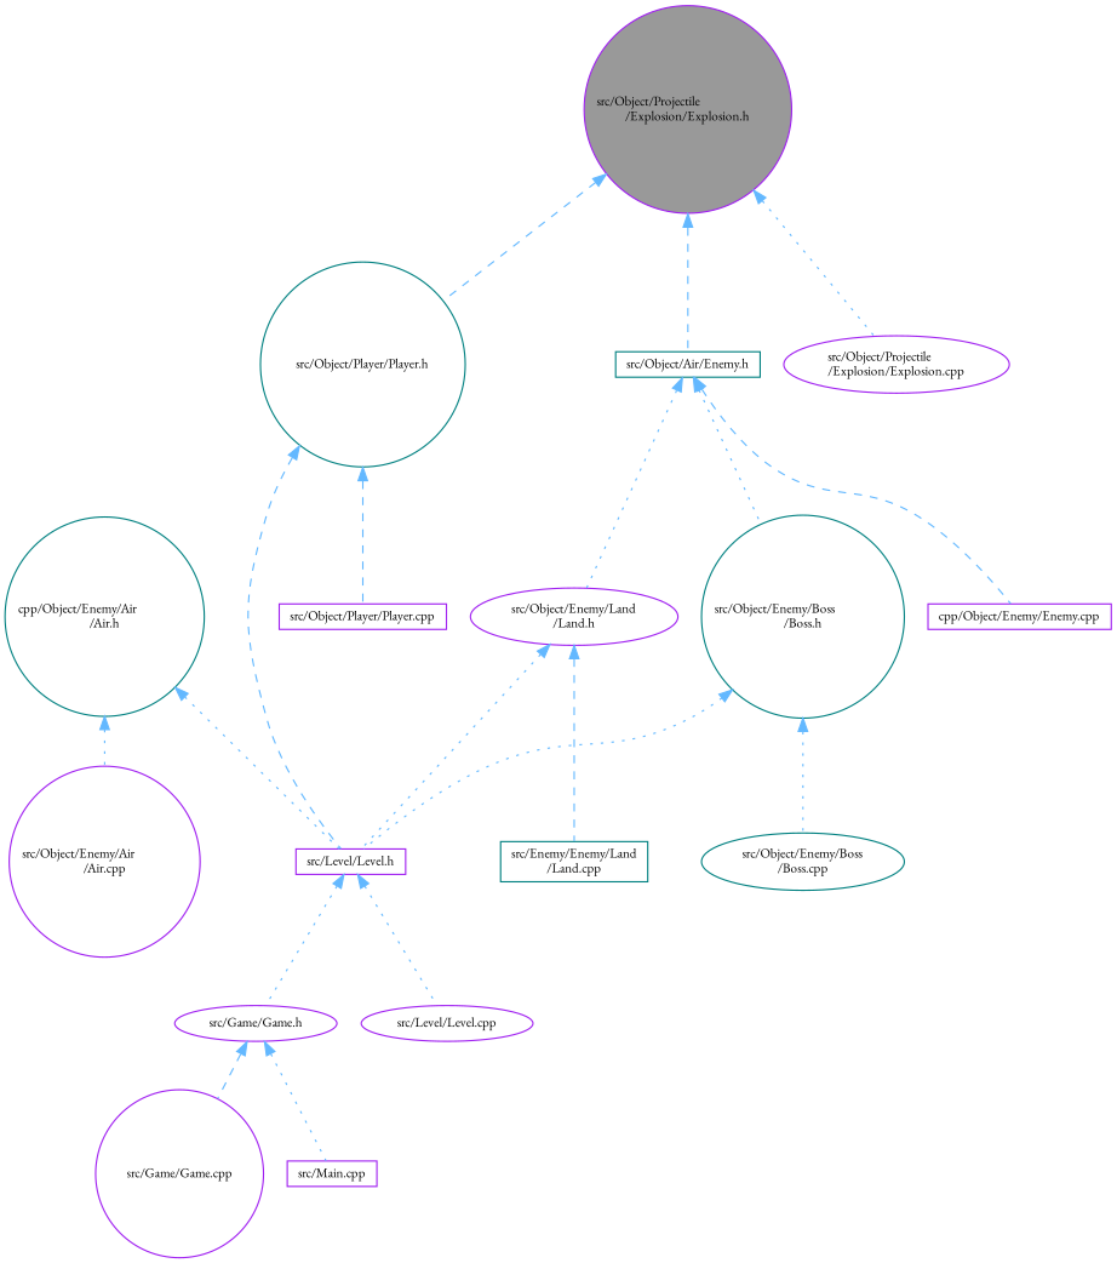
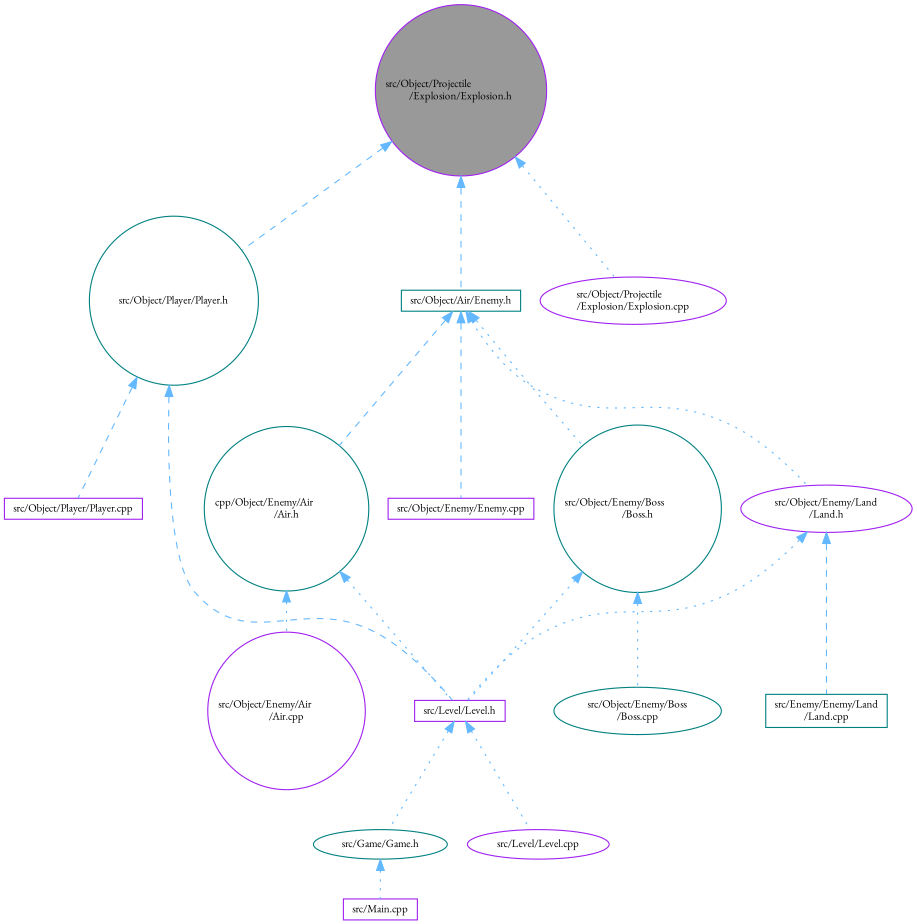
  digraph {
    fontname="EB Garamond"
    node [color=purple fillcolor=white fontname="EB Garamond" fontsize=10 shape=circle style=filled]
    edge [color=steelblue1 dir=back fontname="EB Garamond" fontsize=10 labelfontname=Helvetica labelfontsize=10 style=dotted]
    n1 [fillcolor=grey60 fontcolor=black height=0.2 label="src/Object/Projectile\l/Explosion/Explosion.h" width=0.4]
    n2 [color=teal height=0.2 label="src/Object/Air/Enemy.h" shape=box width=0.4]
    n3 [color=teal height=0.2 label="src/Object/Player/Player.h" width=0.4]
    n4 [height=0.2 label="src/Object/Projectile\l/Explosion/Explosion.cpp" shape=ellipse width=0.4]
    n5 [color=teal height=0.2 label="cpp/Object/Enemy/Air\l/Air.h" width=0.4]
    n6 [color=teal height=0.2 label="src/Object/Enemy/Boss\l/Boss.h" width=0.4]
-   n7 [height=0.2 label="cpp/Object/Enemy/Enemy.cpp" shape=box width=0.4]
+   n7 [height=0.2 label="src/Object/Enemy/Enemy.cpp" shape=box width=0.4]
    n8 [height=0.2 label="src/Object/Enemy/Land\l/Land.h" shape=ellipse width=0.4]
    n9 [height=0.2 label="src/Level/Level.h" shape=box width=0.4]
    n10 [height=0.2 label="src/Object/Player/Player.cpp" shape=box width=0.4]
    n11 [height=0.2 label="src/Object/Enemy/Air\l/Air.cpp" width=0.4]
    n12 [color=teal height=0.2 label="src/Object/Enemy/Boss\l/Boss.cpp" shape=ellipse width=0.4]
    n13 [color=teal height=0.2 label="src/Enemy/Enemy/Land\l/Land.cpp" shape=box width=0.4]
-   n14 [height=0.2 label="src/Game/Game.h" shape=ellipse width=0.4]
+   n14 [color=teal height=0.2 label="src/Game/Game.h" shape=ellipse width=0.4]
    n15 [height=0.2 label="src/Level/Level.cpp" shape=ellipse width=0.4]
-   n16 [height=0.2 label="src/Game/Game.cpp" width=0.4]
    n17 [height=0.2 label="src/Main.cpp" shape=box width=0.4]
    n1 -> n2 [style=dashed]
    n1 -> n3 [style=dashed]
    n1 -> n4
+   n2 -> n5 [style=dashed]
    n2 -> n6
    n2 -> n7 [style=dashed]
    n2 -> n8
    n3 -> n9 [style=dashed]
    n3 -> n10 [style=dashed]
    n5 -> n9
    n5 -> n11
    n6 -> n9
    n6 -> n12
    n8 -> n9
    n8 -> n13 [style=dashed]
    n9 -> n14
    n9 -> n15
-   n14 -> n16 [style=dashed]
    n14 -> n17
  }
